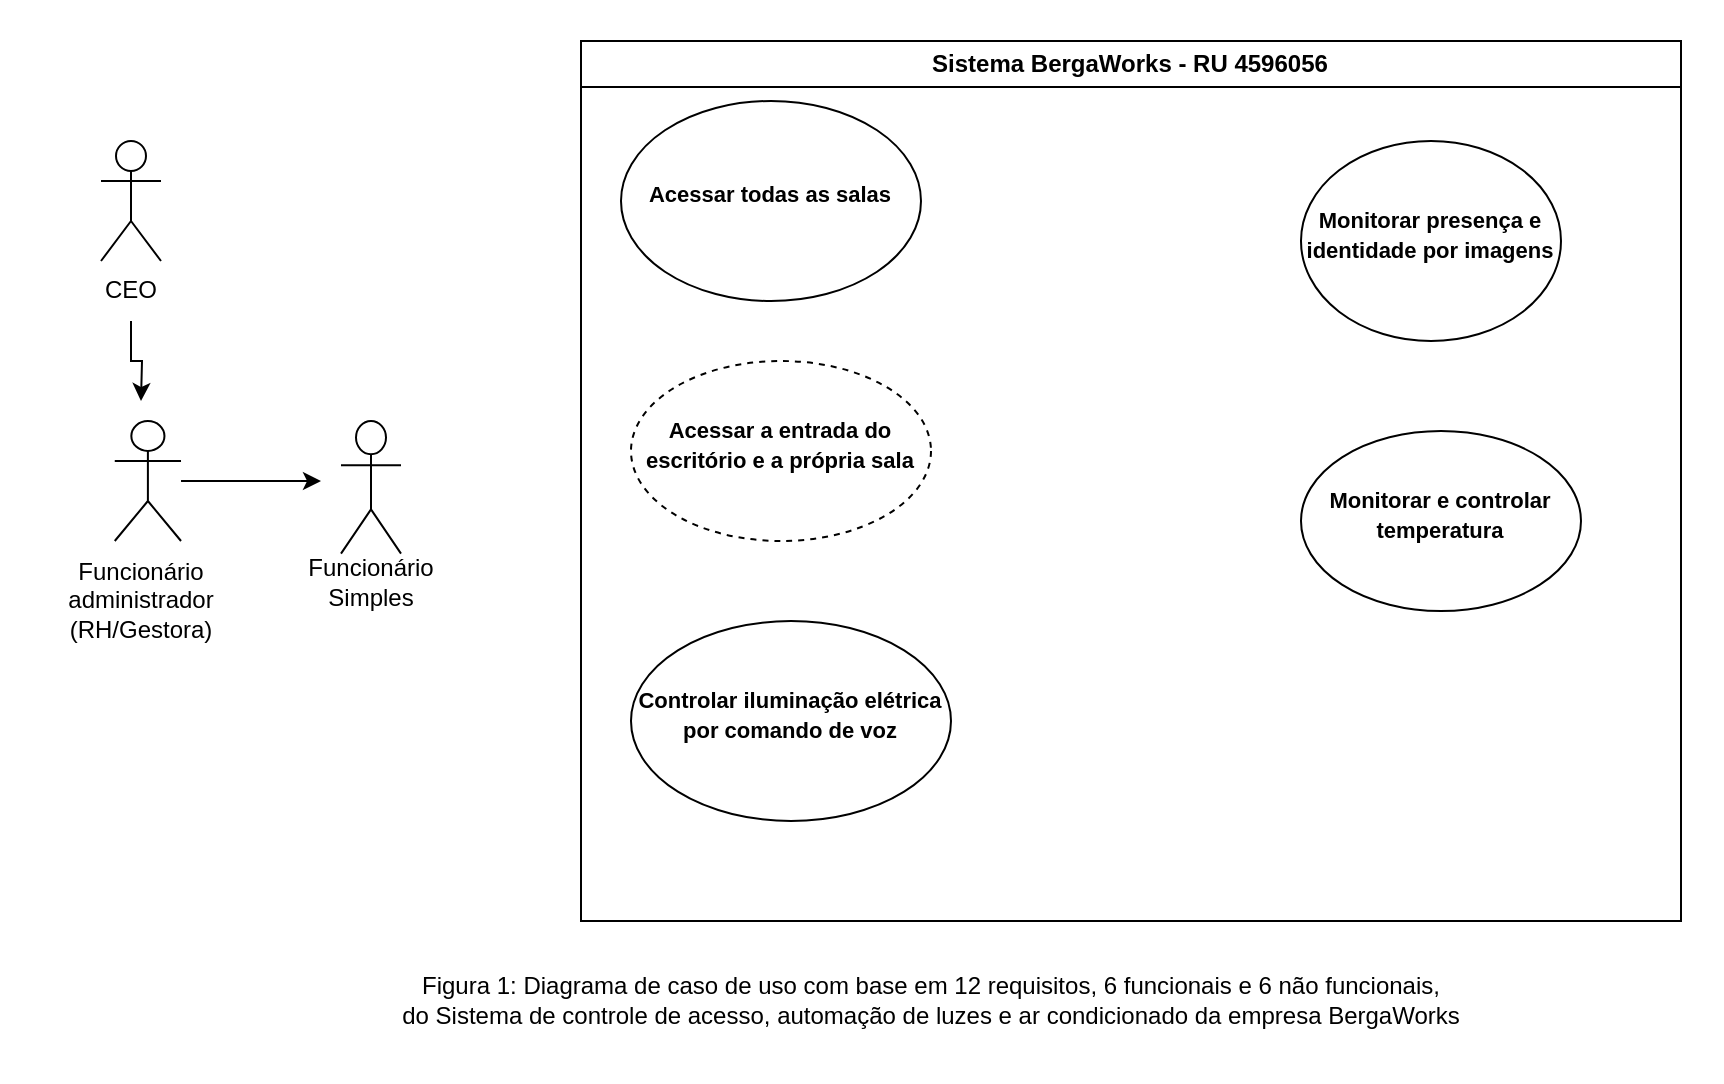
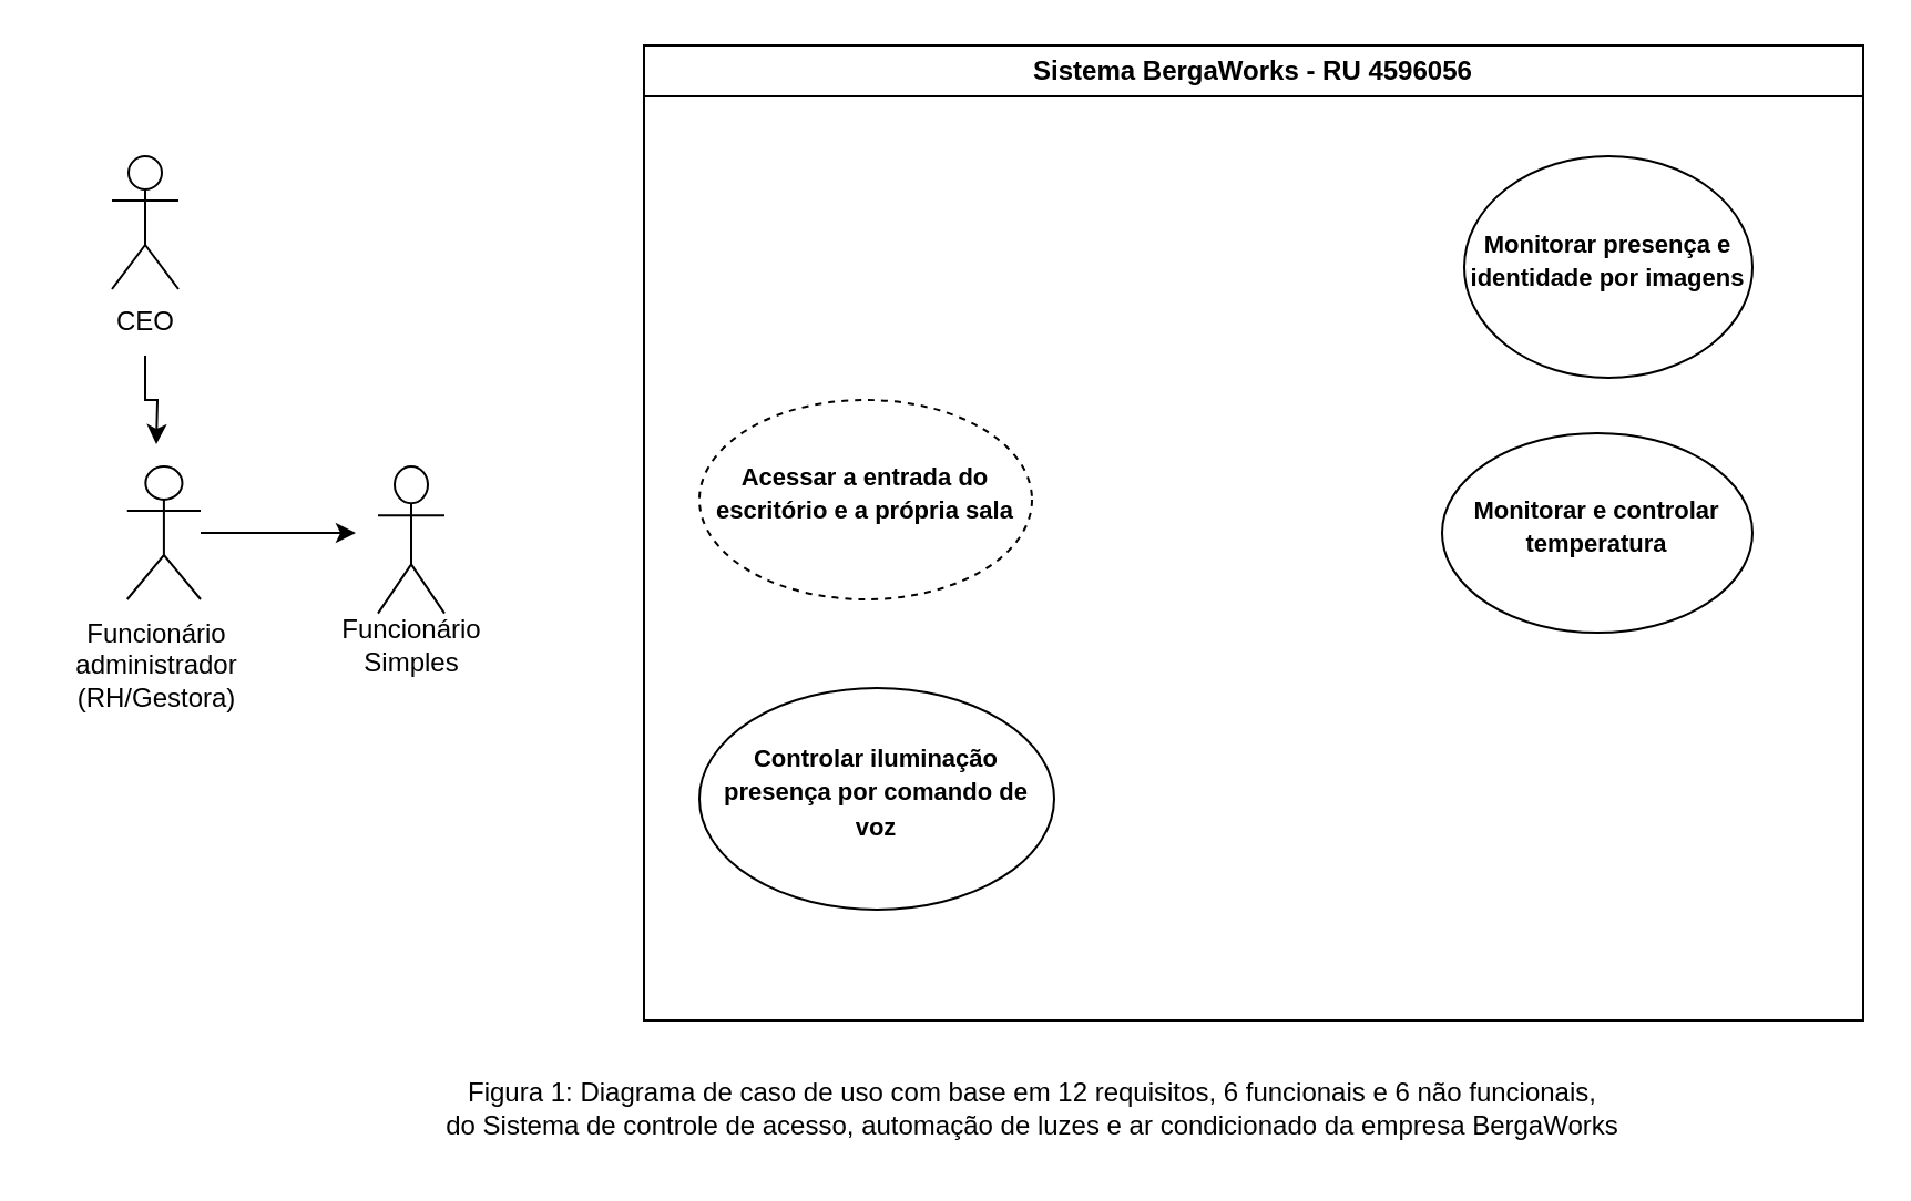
  <mxCell id="0" />
  <mxCell id="1" parent="0" />
  <mxCell id="2" value="Figura 1: Diagrama de caso de uso com base em 12 requisitos, 6 funcionais e 6 não funcionais,&lt;div&gt;do Sistema de controle de acesso, automação de luzes e ar condicionado da empresa BergaWorks&lt;/div&gt;" style="text;html=1;align=center;verticalAlign=middle;resizable=0;points=[];autosize=1;strokeColor=none;fillColor=none;" vertex="1" parent="1"><mxGeometry x="190" y="480" width="550" height="40" as="geometry" /></mxCell>
  <mxCell id="3" value="Sistema BergaWorks - RU&amp;nbsp;4596056" style="swimlane;whiteSpace=wrap;html=1;" vertex="1" parent="1"><mxGeometry x="290" y="20" width="550" height="440" as="geometry" /></mxCell>
  <mxCell id="4" value="&lt;h4 style=&quot;box-sizing: border-box; position: relative; margin-top: 1em; margin-bottom: 16px; line-height: 1.4; font-size: 11px; font-family: Helvetica, Arial, freesans, sans-serif;&quot; id=&quot;estudo-de-caso-1-controlar-acesso-por-voz-e--garantir-a-segurança&quot;&gt;Acessar a entrada do escritório e a própria sala&lt;/h4&gt;" style="ellipse;whiteSpace=wrap;html=1;fillColor=default;strokeColor=default;fillStyle=auto;labelBackgroundColor=none;fontColor=default;align=center;fontStyle=0;verticalAlign=middle;perimeterSpacing=0;fontSize=11;dashed=1;" vertex="1" parent="3"><mxGeometry x="25" y="160" width="150" height="90" as="geometry" /></mxCell>
- <mxCell id="5" value="&lt;h4 style=&quot;box-sizing: border-box; position: relative; margin-top: 1em; margin-bottom: 16px; line-height: 1.4; font-size: 11px; font-family: Helvetica, Arial, freesans, sans-serif;&quot; id=&quot;estudo-de-caso-1-controlar-acesso-por-voz-e--garantir-a-segurança&quot;&gt;Monitorar presença e identidade por imagens&lt;/h4&gt;" style="ellipse;whiteSpace=wrap;html=1;fillColor=default;strokeColor=default;fillStyle=auto;labelBackgroundColor=none;fontColor=default;align=center;fontStyle=0;verticalAlign=middle;perimeterSpacing=0;fontSize=11;" vertex="1" parent="3"><mxGeometry x="360" y="50" width="130" height="100" as="geometry" /></mxCell>
- <mxCell id="6" value="&lt;h4 style=&quot;box-sizing: border-box; position: relative; margin-top: 1em; margin-bottom: 16px; line-height: 1.4; font-size: 11px; font-family: Helvetica, Arial, freesans, sans-serif;&quot; id=&quot;estudo-de-caso-1-controlar-acesso-por-voz-e--garantir-a-segurança&quot;&gt;Monitorar e controlar temperatura&lt;/h4&gt;" style="ellipse;whiteSpace=wrap;html=1;fillColor=default;strokeColor=default;fillStyle=auto;labelBackgroundColor=none;fontColor=default;align=center;fontStyle=0;verticalAlign=middle;perimeterSpacing=0;fontSize=11;" vertex="1" parent="3"><mxGeometry x="360" y="195" width="140" height="90" as="geometry" /></mxCell>
- <mxCell id="7" value="&lt;h4 style=&quot;box-sizing: border-box; position: relative; margin-top: 1em; margin-bottom: 16px; line-height: 1.4; font-size: 11px; font-family: Helvetica, Arial, freesans, sans-serif;&quot; id=&quot;estudo-de-caso-1-controlar-acesso-por-voz-e--garantir-a-segurança&quot;&gt;Controlar iluminação elétrica por comando de voz&lt;/h4&gt;" style="ellipse;whiteSpace=wrap;html=1;fillColor=default;strokeColor=default;fillStyle=auto;labelBackgroundColor=none;fontColor=default;align=center;fontStyle=0;verticalAlign=middle;perimeterSpacing=0;fontSize=11;" vertex="1" parent="3"><mxGeometry x="25" y="290" width="160" height="100" as="geometry" /></mxCell>
- <mxCell id="8" value="&lt;h4 style=&quot;box-sizing: border-box; position: relative; margin-top: 1em; margin-bottom: 16px; line-height: 1.4; font-size: 11px; font-family: Helvetica, Arial, freesans, sans-serif;&quot; id=&quot;estudo-de-caso-1-controlar-acesso-por-voz-e--garantir-a-segurança&quot;&gt;Acessar todas as salas&lt;/h4&gt;" style="ellipse;whiteSpace=wrap;html=1;fillColor=default;strokeColor=default;fillStyle=auto;labelBackgroundColor=none;fontColor=default;align=center;fontStyle=0;verticalAlign=middle;perimeterSpacing=0;fontSize=11;" vertex="1" parent="3"><mxGeometry x="20" y="30" width="150" height="100" as="geometry" /></mxCell>
+ <mxCell id="5" value="&lt;h4 style=&quot;box-sizing: border-box; position: relative; margin-top: 1em; margin-bottom: 16px; line-height: 1.4; font-size: 11px; font-family: Helvetica, Arial, freesans, sans-serif;&quot; id=&quot;estudo-de-caso-1-controlar-acesso-por-voz-e--garantir-a-segurança&quot;&gt;Monitorar presença e identidade por imagens&lt;/h4&gt;" style="ellipse;whiteSpace=wrap;html=1;fillColor=default;strokeColor=default;fillStyle=auto;labelBackgroundColor=none;fontColor=default;align=center;fontStyle=0;verticalAlign=middle;perimeterSpacing=0;fontSize=11;" vertex="1" parent="3"><mxGeometry x="370" y="50" width="130" height="100" as="geometry" /></mxCell>
+ <mxCell id="6" value="&lt;h4 style=&quot;box-sizing: border-box; position: relative; margin-top: 1em; margin-bottom: 16px; line-height: 1.4; font-size: 11px; font-family: Helvetica, Arial, freesans, sans-serif;&quot; id=&quot;estudo-de-caso-1-controlar-acesso-por-voz-e--garantir-a-segurança&quot;&gt;Monitorar e controlar temperatura&lt;/h4&gt;" style="ellipse;whiteSpace=wrap;html=1;fillColor=default;strokeColor=default;fillStyle=auto;labelBackgroundColor=none;fontColor=default;align=center;fontStyle=0;verticalAlign=middle;perimeterSpacing=0;fontSize=11;" vertex="1" parent="3"><mxGeometry x="360" y="175" width="140" height="90" as="geometry" /></mxCell>
+ <mxCell id="7" value="&lt;h4 style=&quot;box-sizing: border-box; position: relative; margin-top: 1em; margin-bottom: 16px; line-height: 1.4; font-size: 11px; font-family: Helvetica, Arial, freesans, sans-serif;&quot; id=&quot;estudo-de-caso-1-controlar-acesso-por-voz-e--garantir-a-segurança&quot;&gt;Controlar iluminação presença por comando de voz&lt;/h4&gt;" style="ellipse;whiteSpace=wrap;html=1;fillColor=default;strokeColor=default;fillStyle=auto;labelBackgroundColor=none;fontColor=default;align=center;fontStyle=0;verticalAlign=middle;perimeterSpacing=0;fontSize=11;" vertex="1" parent="3"><mxGeometry x="25" y="290" width="160" height="100" as="geometry" /></mxCell>
  <mxCell id="9" value="" style="group" vertex="1" connectable="0" parent="1"><mxGeometry x="140" y="210" width="90" height="105" as="geometry" /></mxCell>
  <mxCell id="10" value="Actor" style="shape=umlActor;verticalLabelPosition=bottom;verticalAlign=top;outlineConnect=0;labelBackgroundColor=none;labelBorderColor=none;html=1;noLabel=1;" vertex="1" parent="9"><mxGeometry x="30" width="30" height="66.316" as="geometry" /></mxCell>
  <mxCell id="11" value="Funcionário&lt;div&gt;Simples&lt;/div&gt;" style="text;html=1;align=center;verticalAlign=middle;resizable=0;points=[];autosize=1;strokeColor=none;fillColor=none;" vertex="1" parent="9"><mxGeometry y="60.789" width="90" height="40" as="geometry" /></mxCell>
  <mxCell id="12" value="" style="group" vertex="1" connectable="0" parent="1"><mxGeometry x="20" y="70" width="90" height="95" as="geometry" /></mxCell>
  <mxCell id="13" value="Actor" style="shape=umlActor;verticalLabelPosition=bottom;verticalAlign=top;outlineConnect=0;labelBackgroundColor=none;labelBorderColor=none;html=1;noLabel=1;" vertex="1" parent="12"><mxGeometry x="30" width="30" height="60" as="geometry" /></mxCell>
  <mxCell id="14" style="edgeStyle=orthogonalEdgeStyle;rounded=0;orthogonalLoop=1;jettySize=auto;html=1;" edge="1" parent="12" source="15"><mxGeometry relative="1" as="geometry"><mxPoint x="50" y="130" as="targetPoint" /></mxGeometry></mxCell>
  <mxCell id="15" value="CEO" style="text;html=1;align=center;verticalAlign=middle;resizable=0;points=[];autosize=1;strokeColor=none;fillColor=none;" vertex="1" parent="12"><mxGeometry x="20" y="60" width="50" height="30" as="geometry" /></mxCell>
  <mxCell id="16" value="" style="group" vertex="1" connectable="0" parent="1"><mxGeometry x="20" y="210" width="100" height="120" as="geometry" /></mxCell>
  <mxCell id="17" value="Funcionário&lt;div&gt;administrador&lt;div&gt;(RH/Gestora)&lt;/div&gt;&lt;/div&gt;" style="text;html=1;align=center;verticalAlign=middle;resizable=0;points=[];autosize=1;strokeColor=none;fillColor=none;" vertex="1" parent="16"><mxGeometry y="60" width="100" height="60" as="geometry" /></mxCell>
  <mxCell id="18" style="edgeStyle=orthogonalEdgeStyle;rounded=0;orthogonalLoop=1;jettySize=auto;html=1;" edge="1" parent="16" source="19"><mxGeometry relative="1" as="geometry"><mxPoint x="140" y="30" as="targetPoint" /></mxGeometry></mxCell>
  <mxCell id="19" value="Actor" style="shape=umlActor;verticalLabelPosition=bottom;verticalAlign=top;outlineConnect=0;labelBackgroundColor=none;labelBorderColor=none;html=1;noLabel=1;" vertex="1" parent="16"><mxGeometry x="36.88" width="33.13" height="60" as="geometry" /></mxCell>
